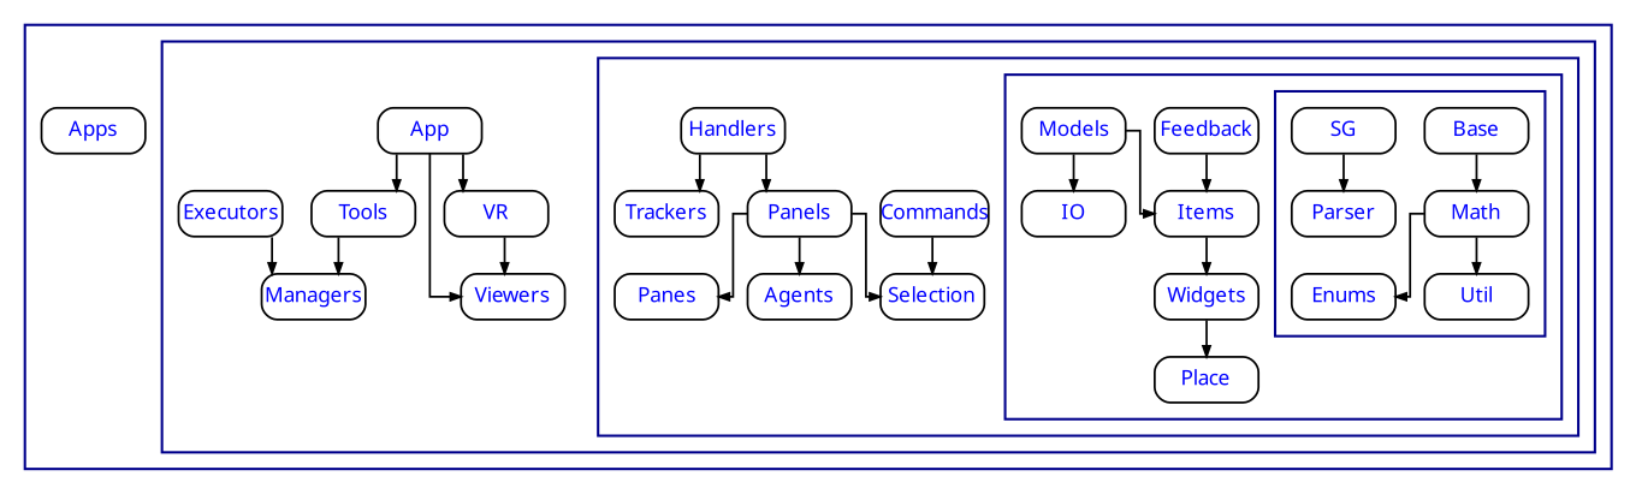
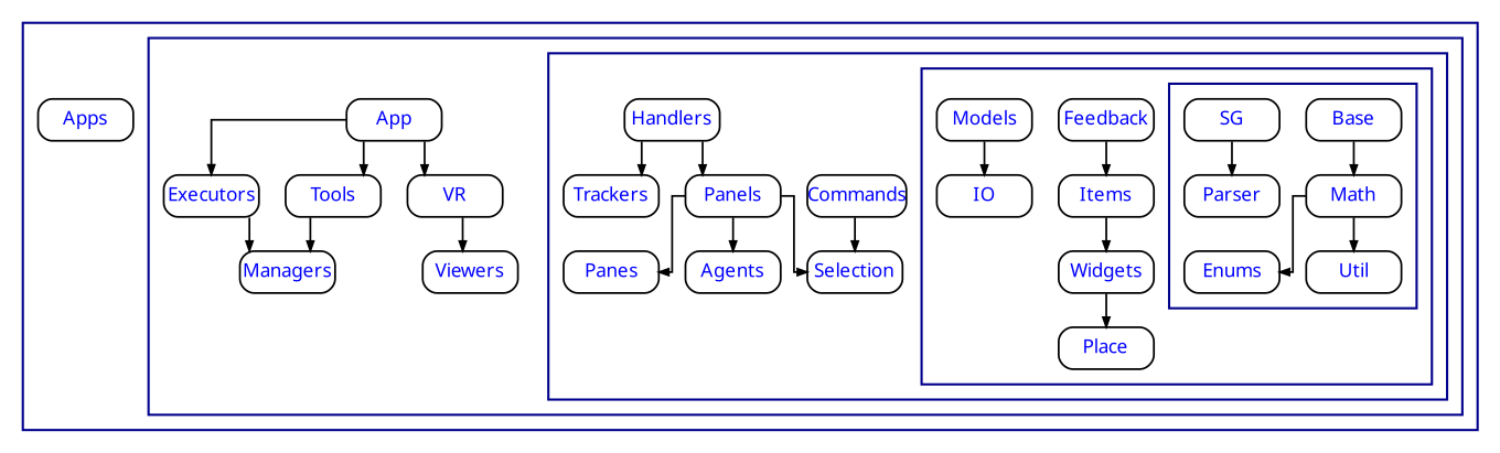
  strict digraph {
    fontname="Noto Sans"
    nodesep=0.2
    pencolor=darkblue
    penwidth=1.2
    rankdir=TB
    ranksep=0.25
    splines=ortho
    node [fontcolor=blue fontname="Noto Sans" fontsize=10 group=2 margin=0 shape=box style=rounded]
    edge [arrowsize=0.5 fontname="Noto Sans"]
    Base [group=4 height=0.3 width=0.7]
    Math [group=4 height=0.3 width=0.7]
    Enums [group=4 height=0.3 width=0.7]
    Util [group=4 height=0.3 width=0.7]
    Parser [group=4 height=0.3 width=0.7]
    SG [group=4 height=0.3 width=0.7]
    Feedback [group=3 height=0.3 width=0.7]
    Items [group=3 height=0.3 width=0.7]
    Widgets [group=3 height=0.3 width=0.7]
    IO [group=3 height=0.3 width=0.7]
    Place [group=3 height=0.3 width=0.7]
    Models [group=3 height=0.3 width=0.7]
    Agents [height=0.3 width=0.7]
    Commands [height=0.3 width=0.7]
    Selection [height=0.3 width=0.7]
    Handlers [height=0.3 width=0.7]
    Trackers [height=0.3 width=0.7]
    Panels [height=0.3 width=0.7]
    Panes [height=0.3 width=0.7]
    App [group=1 height=0.3 width=0.7]
    Executors [group=1 height=0.3 width=0.7]
    Tools [group=1 height=0.3 width=0.7]
    VR [group=1 height=0.3 width=0.7]
    Managers [group=1 height=0.3 width=0.7]
    Viewers [group=1 height=0.3 width=0.7]
    Apps [group=0 height=0.3 width=0.7]
    subgraph cluster_1 {
      Apps
      subgraph cluster_2 {
        App
        Executors
        Tools
        VR
        Managers
        Viewers
        subgraph cluster_3 {
          Agents
          Commands
          Selection
          Handlers
          Trackers
          Panels
          Panes
          subgraph cluster_4 {
            Feedback
            Items
            Widgets
            IO
            Place
            Models
            subgraph cluster_5 {
              Base
              Math
              Enums
              Util
              Parser
              SG
            }
          }
        }
      }
    }
    Base -> Math
    Math -> Enums
    Math -> Util
    SG -> Parser
    Feedback -> Items
    Items -> Widgets
    Widgets -> Place
-   Models -> Items
    Models -> IO
    Commands -> Selection
    Handlers -> Trackers
    Handlers -> Panels
    Panels -> Agents
    Panels -> Selection
    Panels -> Panes
-   App -> Viewers
+   App -> Executors
    App -> Tools
    App -> VR
    Executors -> Managers
    Tools -> Managers
    VR -> Viewers
  }
